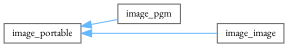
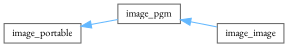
  digraph {
    fontname="EB Garamond"
    rankdir=LR
    node [color=grey40 fillcolor=white fontname="EB Garamond" fontsize=10 shape=box style=filled]
    edge [color=steelblue1 dir=back fontname="EB Garamond" fontsize=10 labelfontname=Helvetica labelfontsize=10 style=solid]
    n1 [height=0.2 label=image_portable width=0.4]
    n2 [height=0.2 label=image_pgm width=0.4]
    n3 [height=0.2 label=image_image width=0.4]
    n1 -> n2
-   n1 -> n3
+   n2 -> n3
  }
